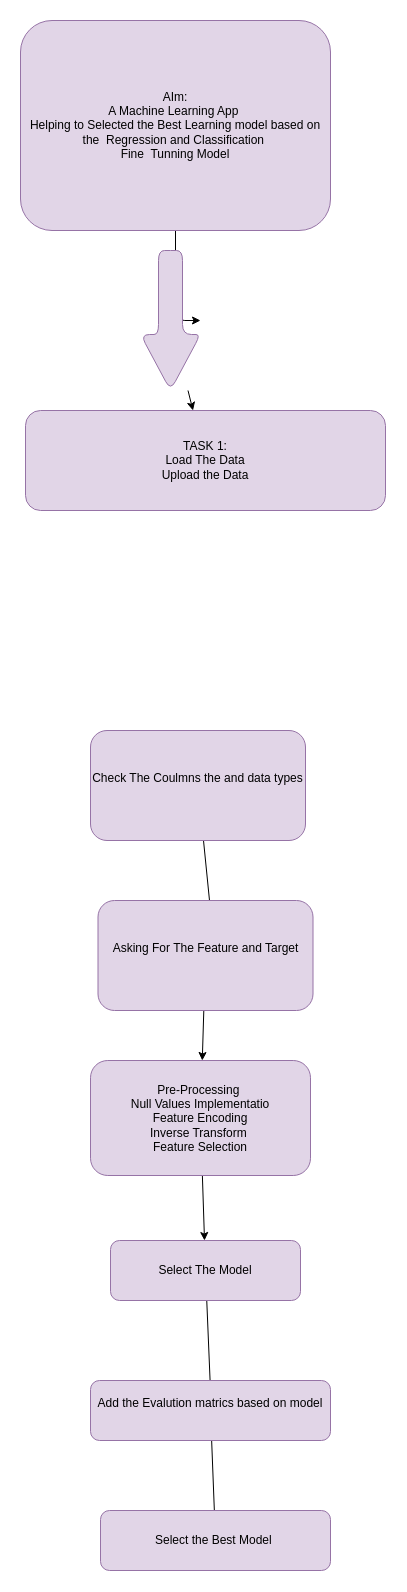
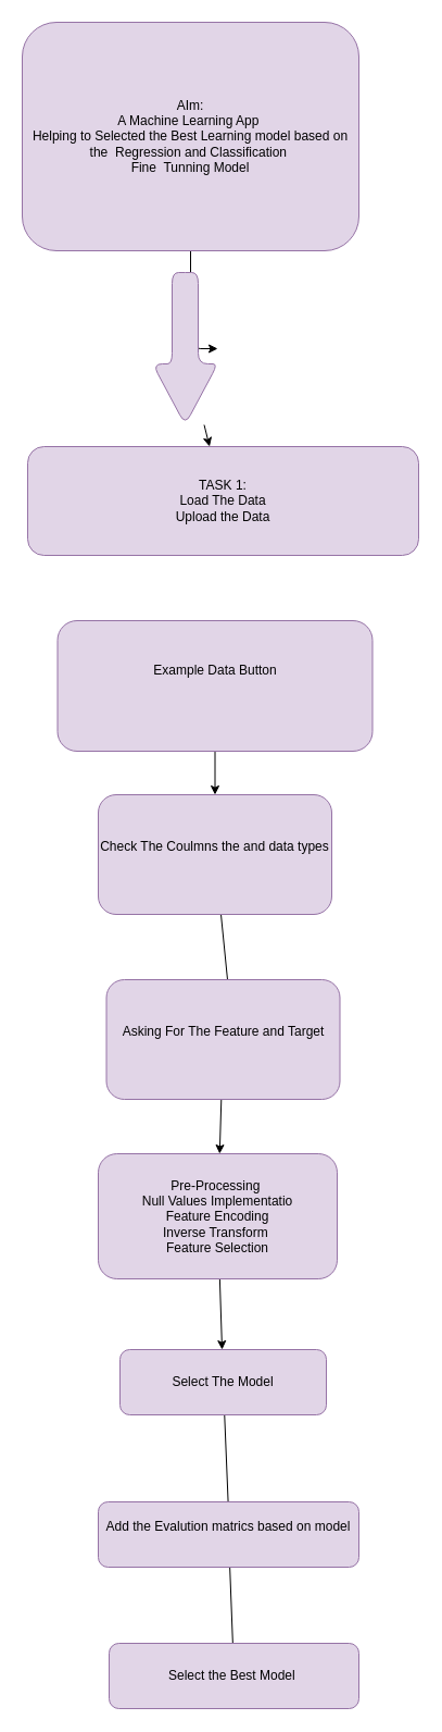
  <mxCell id="0" />
  <mxCell id="1" parent="0" />
  <mxCell id="2" value="" style="edgeStyle=none;html=1;" edge="1" parent="1" source="3" target="5"><mxGeometry relative="1" as="geometry"><Array as="points"><mxPoint x="175" y="320" /></Array></mxGeometry></mxCell>
  <mxCell id="3" value="AIm:&lt;br&gt;A Machine Learning App&amp;nbsp;&lt;div&gt;Helping to Selected the Best Learning model based on the&amp;nbsp; Regression and Classification&amp;nbsp;&lt;br&gt;Fine&amp;nbsp; Tunning Model&lt;/div&gt;" style="rounded=1;whiteSpace=wrap;html=1;fillColor=#e1d5e7;strokeColor=#9673a6;fillStyle=solid;" vertex="1" parent="1"><mxGeometry width="310" height="210" as="geometry" x="20" y="20" /></mxCell>
  <mxCell id="4" value="" style="edgeStyle=none;html=1;" edge="1" parent="1" source="5" target="6"><mxGeometry relative="1" as="geometry" /></mxCell>
  <mxCell id="5" value="" style="shape=singleArrow;whiteSpace=wrap;html=1;arrowWidth=0.4;arrowSize=0.4;fillColor=#e1d5e7;strokeColor=#9673a6;rounded=1;fillStyle=solid;direction=south;" vertex="1" parent="1"><mxGeometry x="140" y="250" width="60" height="140" as="geometry" /></mxCell>
  <mxCell id="6" value="TASK 1:&lt;div&gt;Load The Data&lt;br&gt;Upload the Data&lt;/div&gt;" style="whiteSpace=wrap;html=1;fillColor=#e1d5e7;strokeColor=#9673a6;rounded=1;fillStyle=solid;" vertex="1" parent="1"><mxGeometry x="25" y="410" width="360" height="100" as="geometry" /></mxCell>
+ <mxCell id="7" value="" style="edgeStyle=none;html=1;" edge="1" parent="1" source="8" target="10"><mxGeometry relative="1" as="geometry" /></mxCell>
+ <mxCell id="8" value="Example Data Button&lt;div&gt;&lt;font color=&quot;#000000&quot;&gt;&lt;br&gt;&lt;/font&gt;&lt;div&gt;&lt;br&gt;&lt;/div&gt;&lt;/div&gt;" style="whiteSpace=wrap;html=1;fillColor=#e1d5e7;strokeColor=#9673a6;rounded=1;fillStyle=solid;" vertex="1" parent="1"><mxGeometry x="52.5" y="570" width="290" height="120" as="geometry" /></mxCell>
  <mxCell id="9" value="" style="edgeStyle=none;html=1;" edge="1" parent="1" source="10"><mxGeometry relative="1" as="geometry"><mxPoint x="210" y="910" as="targetPoint" /></mxGeometry></mxCell>
  <mxCell id="10" value="&lt;div&gt;Check The Coulmns the and data types&lt;br&gt;&lt;br&gt;&lt;/div&gt;" style="whiteSpace=wrap;html=1;fillColor=#e1d5e7;strokeColor=#9673a6;rounded=1;fillStyle=solid;" vertex="1" parent="1"><mxGeometry x="90" y="730" width="215" height="110" as="geometry" /></mxCell>
  <mxCell id="11" value="" style="edgeStyle=none;html=1;" edge="1" parent="1" source="12" target="14"><mxGeometry relative="1" as="geometry" /></mxCell>
  <mxCell id="12" value="Asking For The Feature and Target&lt;div&gt;&lt;br/&gt;&lt;/div&gt;" style="whiteSpace=wrap;html=1;fillColor=#e1d5e7;strokeColor=#9673a6;rounded=1;fillStyle=solid;" vertex="1" parent="1"><mxGeometry x="97.5" y="900" width="215" height="110" as="geometry" /></mxCell>
  <mxCell id="13" value="" style="edgeStyle=none;html=1;" edge="1" parent="1" source="14" target="16"><mxGeometry relative="1" as="geometry" /></mxCell>
  <mxCell id="14" value="Pre-Processing&amp;nbsp;&lt;div&gt;Null Values Implementatio&lt;/div&gt;&lt;div&gt;Feature Encoding&lt;/div&gt;&lt;div&gt;Inverse Transform&amp;nbsp;&lt;/div&gt;&lt;div&gt;Feature Selection&lt;br&gt;&lt;/div&gt;" style="whiteSpace=wrap;html=1;fillColor=#e1d5e7;strokeColor=#9673a6;rounded=1;fillStyle=solid;" vertex="1" parent="1"><mxGeometry x="90" y="1060" width="220" height="115" as="geometry" /></mxCell>
  <mxCell id="15" value="" style="edgeStyle=none;html=1;endArrow=none;" edge="1" parent="1" source="16" target="18"><mxGeometry relative="1" as="geometry"><Array as="points"><mxPoint x="210" y="1390" /></Array></mxGeometry></mxCell>
  <mxCell id="16" value="Select The Model" style="whiteSpace=wrap;html=1;fillColor=#e1d5e7;strokeColor=#9673a6;rounded=1;fillStyle=solid;" vertex="1" parent="1"><mxGeometry x="110" y="1240" width="190" height="60" as="geometry" /></mxCell>
  <mxCell id="17" value="" style="edgeStyle=none;html=1;endArrow=none;" edge="1" parent="1" source="18" target="19"><mxGeometry relative="1" as="geometry" /></mxCell>
  <mxCell id="18" value="Add the Evalution matrics based on model&lt;div&gt;&lt;br/&gt;&lt;/div&gt;" style="whiteSpace=wrap;html=1;fillColor=#e1d5e7;strokeColor=#9673a6;rounded=1;fillStyle=solid;" vertex="1" parent="1"><mxGeometry x="90" y="1380" width="240" height="60" as="geometry" /></mxCell>
  <mxCell id="19" value="Select the Best Model&amp;nbsp;" style="whiteSpace=wrap;html=1;fillColor=#e1d5e7;strokeColor=#9673a6;rounded=1;fillStyle=solid;" vertex="1" parent="1"><mxGeometry x="100" y="1510" width="230" height="60" as="geometry" /></mxCell>
